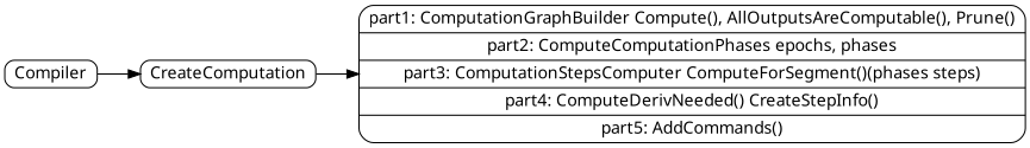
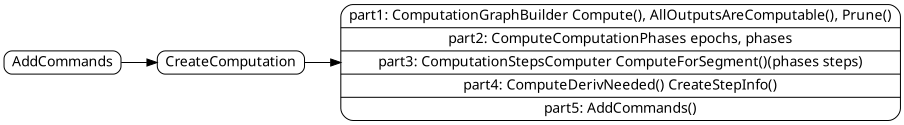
  digraph {
    rankdir=LR
    fontname="Noto Sans"
    node [shape=Mrecord fontname="Noto Sans"]
    edge [fontname="Noto Sans"]
-   Compiler [height=.1 width=.1]
+   Compiler [height=.1 width=.1 label=AddCommands]
    CreateComputation [height=.1 width=.1]
    n3 [height=.1 label="        part1: ComputationGraphBuilder Compute(), AllOutputsAreComputable(), Prune() |         part2: ComputeComputationPhases epochs, phases |         part3: ComputationStepsComputer ComputeForSegment()(phases  steps) |         part4: ComputeDerivNeeded() CreateStepInfo() |         part5: AddCommands() " width=.1]
    Compiler -> CreateComputation
    CreateComputation -> n3
  }
